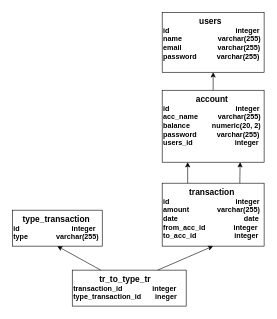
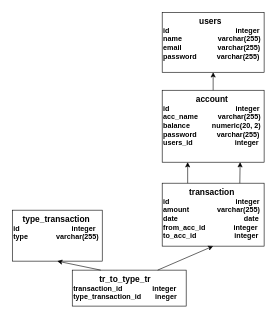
  <mxCell id="0" />
  <mxCell id="1" parent="0" />
  <mxCell id="2" value="&lt;b&gt;&lt;font&gt;&amp;nbsp; &amp;nbsp; &amp;nbsp; &amp;nbsp; &amp;nbsp; &amp;nbsp; &amp;nbsp; &amp;nbsp; &amp;nbsp; &lt;font style=&quot;font-size: 14px&quot;&gt;users&lt;/font&gt;&lt;br&gt;id&amp;nbsp; &amp;nbsp; &amp;nbsp; &amp;nbsp; &amp;nbsp; &amp;nbsp; &amp;nbsp; &amp;nbsp; &amp;nbsp; &amp;nbsp; &amp;nbsp; &amp;nbsp; &amp;nbsp; &amp;nbsp; &amp;nbsp; &amp;nbsp; &amp;nbsp;integer&lt;br&gt;name&amp;nbsp; &amp;nbsp; &amp;nbsp; &amp;nbsp; &amp;nbsp; &amp;nbsp; &amp;nbsp; &amp;nbsp; &amp;nbsp; varchar(255)&lt;br&gt;&lt;/font&gt;&lt;/b&gt;&lt;b&gt;&lt;font&gt;email&amp;nbsp; &amp;nbsp; &amp;nbsp; &amp;nbsp; &amp;nbsp; &amp;nbsp; &amp;nbsp; &amp;nbsp; &amp;nbsp; varchar(255)&lt;br&gt;password&amp;nbsp; &amp;nbsp; &amp;nbsp; &amp;nbsp; &amp;nbsp;&amp;nbsp;&lt;/font&gt;&lt;/b&gt;&lt;b&gt;varchar(255)&lt;/b&gt;&lt;b&gt;&lt;font&gt;&lt;br&gt;&lt;/font&gt;&lt;/b&gt;&lt;b&gt;&lt;font&gt;&lt;br&gt;&lt;br&gt;&lt;/font&gt;&lt;/b&gt;" style="rounded=0;whiteSpace=wrap;html=1;horizontal=1;verticalAlign=top;align=left;" parent="1" vertex="1"><mxGeometry x="270" y="20" width="170" height="100" as="geometry" /></mxCell>
  <mxCell id="3" value="&lt;b&gt;&lt;font style=&quot;font-size: 14px&quot;&gt;&amp;nbsp; &amp;nbsp; &amp;nbsp; &amp;nbsp; &amp;nbsp; &amp;nbsp; &amp;nbsp; account&lt;/font&gt;&lt;br&gt;id&amp;nbsp; &amp;nbsp; &amp;nbsp; &amp;nbsp; &amp;nbsp; &amp;nbsp; &amp;nbsp; &amp;nbsp; &amp;nbsp; &amp;nbsp; &amp;nbsp; &amp;nbsp; &amp;nbsp; &amp;nbsp; &amp;nbsp; &amp;nbsp; &amp;nbsp;integer&lt;br&gt;acc_name&amp;nbsp; &amp;nbsp; &amp;nbsp; &amp;nbsp; &amp;nbsp; varchar(255)&lt;br&gt;&lt;/b&gt;&lt;b&gt;balance&amp;nbsp; &amp;nbsp; &amp;nbsp; &amp;nbsp; &amp;nbsp; &amp;nbsp;numeric(20, 2)&lt;br&gt;password&amp;nbsp; &amp;nbsp; &amp;nbsp; &amp;nbsp; &amp;nbsp;&amp;nbsp;&lt;/b&gt;&lt;b&gt;varchar(255)&lt;br&gt;&lt;/b&gt;&lt;b&gt;users_id&amp;nbsp; &amp;nbsp; &amp;nbsp; &amp;nbsp; &amp;nbsp; &amp;nbsp; &amp;nbsp; &amp;nbsp; &amp;nbsp; &amp;nbsp; &amp;nbsp;integer&lt;br&gt;&lt;/b&gt;&lt;b&gt;&lt;br&gt;&lt;/b&gt;" style="rounded=0;whiteSpace=wrap;html=1;align=left;verticalAlign=top;" parent="1" vertex="1"><mxGeometry x="270" y="150" width="170" height="120" as="geometry" /></mxCell>
  <mxCell id="4" value="&lt;b&gt;&lt;font&gt;&amp;nbsp; &amp;nbsp; &amp;nbsp; &amp;nbsp; &amp;nbsp; &amp;nbsp; &amp;nbsp;&lt;span style=&quot;font-size: 14px&quot;&gt;tr_to_type_tr&lt;/span&gt;&lt;/font&gt;&lt;/b&gt;&lt;b&gt;&lt;br&gt;transaction_id&amp;nbsp; &amp;nbsp; &amp;nbsp; &amp;nbsp; &amp;nbsp; &amp;nbsp; &amp;nbsp; &amp;nbsp;integer&amp;nbsp;&lt;br&gt;&lt;/b&gt;&lt;b&gt;type_transaction_id&amp;nbsp; &amp;nbsp; &amp;nbsp; &amp;nbsp;ineger&amp;nbsp; &amp;nbsp; &amp;nbsp;&lt;/b&gt;&lt;b&gt;&lt;br&gt;&lt;/b&gt;" style="rounded=0;whiteSpace=wrap;html=1;align=left;verticalAlign=top;" parent="1" vertex="1"><mxGeometry x="120" y="450" width="190" height="60" as="geometry" /></mxCell>
  <mxCell id="5" value="&lt;b&gt;&lt;font&gt;&amp;nbsp; &amp;nbsp; &amp;nbsp; &amp;nbsp; &amp;nbsp; &amp;nbsp; &amp;nbsp;&lt;font style=&quot;font-size: 14px&quot;&gt;transaction&lt;/font&gt;&lt;/font&gt;&lt;br&gt;id&amp;nbsp; &amp;nbsp; &amp;nbsp; &amp;nbsp; &amp;nbsp; &amp;nbsp; &amp;nbsp; &amp;nbsp; &amp;nbsp; &amp;nbsp; &amp;nbsp; &amp;nbsp; &amp;nbsp; &amp;nbsp; &amp;nbsp; &amp;nbsp; &amp;nbsp;integer&lt;/b&gt;&lt;b&gt;&lt;br&gt;amount&amp;nbsp; &amp;nbsp; &amp;nbsp; &amp;nbsp; &amp;nbsp; &amp;nbsp; &amp;nbsp;&amp;nbsp;&lt;/b&gt;&lt;b&gt;varchar(255)&lt;br&gt;&lt;/b&gt;&lt;b&gt;date&amp;nbsp; &amp;nbsp; &amp;nbsp; &amp;nbsp; &amp;nbsp; &amp;nbsp; &amp;nbsp; &amp;nbsp; &amp;nbsp; &amp;nbsp; &amp;nbsp; &amp;nbsp; &amp;nbsp; &amp;nbsp; &amp;nbsp; &amp;nbsp; &amp;nbsp;&lt;/b&gt;&lt;b&gt;date&lt;br&gt;from_acc_id&amp;nbsp; &amp;nbsp; &amp;nbsp; &amp;nbsp; &amp;nbsp; &amp;nbsp; &amp;nbsp; integer&amp;nbsp;&lt;br&gt;to_acc_id&amp;nbsp; &amp;nbsp; &amp;nbsp; &amp;nbsp; &amp;nbsp; &amp;nbsp; &amp;nbsp; &amp;nbsp; &amp;nbsp; &amp;nbsp;integer&lt;br&gt;&lt;/b&gt;" style="rounded=0;whiteSpace=wrap;html=1;align=left;verticalAlign=top;" parent="1" vertex="1"><mxGeometry x="270" y="305" width="170" height="105" as="geometry" /></mxCell>
  <mxCell id="6" value="" style="endArrow=classic;html=1;exitX=0.5;exitY=0;exitDx=0;exitDy=0;" parent="1" source="3" target="2" edge="1"><mxGeometry width="50" height="50" relative="1" as="geometry"><mxPoint x="110" y="700" as="sourcePoint" /><mxPoint x="40" y="270" as="targetPoint" /></mxGeometry></mxCell>
  <mxCell id="7" value="" style="endArrow=classic;html=1;" parent="1" edge="1"><mxGeometry width="50" height="50" relative="1" as="geometry"><mxPoint x="399.5" y="305" as="sourcePoint" /><mxPoint x="400" y="270" as="targetPoint" /></mxGeometry></mxCell>
  <mxCell id="8" value="" style="endArrow=classic;html=1;entryX=0.5;entryY=1;entryDx=0;entryDy=0;exitX=0.75;exitY=0;exitDx=0;exitDy=0;" parent="1" source="4" target="5" edge="1"><mxGeometry width="50" height="50" relative="1" as="geometry"><mxPoint x="400" y="470" as="sourcePoint" /><mxPoint x="215" y="80" as="targetPoint" /></mxGeometry></mxCell>
  <mxCell id="9" value="" style="endArrow=classic;html=1;entryX=0.25;entryY=1;entryDx=0;entryDy=0;exitX=0.25;exitY=0;exitDx=0;exitDy=0;" parent="1" source="5" target="3" edge="1"><mxGeometry width="50" height="50" relative="1" as="geometry"><mxPoint x="200" y="370" as="sourcePoint" /><mxPoint x="170" y="540" as="targetPoint" /></mxGeometry></mxCell>
- <mxCell id="10" value="&lt;div style=&quot;text-align: left&quot;&gt;&lt;b&gt;&lt;font style=&quot;font-size: 14px&quot;&gt;&amp;nbsp; &amp;nbsp; type_transaction&lt;/font&gt;&lt;/b&gt;&lt;/div&gt;&lt;div style=&quot;text-align: left&quot;&gt;&lt;b&gt;id&amp;nbsp; &amp;nbsp; &amp;nbsp; &amp;nbsp; &amp;nbsp; &amp;nbsp; &amp;nbsp; &amp;nbsp; &amp;nbsp; &amp;nbsp; &amp;nbsp; &amp;nbsp; &amp;nbsp; integer&lt;/b&gt;&lt;/div&gt;&lt;div style=&quot;text-align: left&quot;&gt;&lt;b&gt;type&amp;nbsp; &amp;nbsp; &amp;nbsp; &amp;nbsp; &amp;nbsp; &amp;nbsp; &amp;nbsp; varchar(255)&lt;/b&gt;&lt;/div&gt;" style="rounded=0;whiteSpace=wrap;html=1;verticalAlign=top;align=left;" parent="1" vertex="1"><mxGeometry x="20" y="350" width="150" height="60" as="geometry" /></mxCell>
+ <mxCell id="10" value="&lt;div style=&quot;text-align: left&quot;&gt;&lt;b&gt;&lt;font style=&quot;font-size: 14px&quot;&gt;&amp;nbsp; &amp;nbsp; type_transaction&lt;/font&gt;&lt;/b&gt;&lt;/div&gt;&lt;div style=&quot;text-align: left&quot;&gt;&lt;b&gt;id&amp;nbsp; &amp;nbsp; &amp;nbsp; &amp;nbsp; &amp;nbsp; &amp;nbsp; &amp;nbsp; &amp;nbsp; &amp;nbsp; &amp;nbsp; &amp;nbsp; &amp;nbsp; &amp;nbsp; integer&lt;/b&gt;&lt;/div&gt;&lt;div style=&quot;text-align: left&quot;&gt;&lt;b&gt;type&amp;nbsp; &amp;nbsp; &amp;nbsp; &amp;nbsp; &amp;nbsp; &amp;nbsp; &amp;nbsp; varchar(255)&lt;/b&gt;&lt;/div&gt;" style="rounded=0;whiteSpace=wrap;html=1;verticalAlign=top;align=left;" parent="1" vertex="1"><mxGeometry x="20" y="350" width="150" height="85" as="geometry" /></mxCell>
  <mxCell id="11" value="" style="endArrow=classic;html=1;exitX=0.25;exitY=0;exitDx=0;exitDy=0;entryX=0.5;entryY=1;entryDx=0;entryDy=0;" parent="1" source="4" target="10" edge="1"><mxGeometry width="50" height="50" relative="1" as="geometry"><mxPoint x="95" y="440" as="sourcePoint" /><mxPoint x="145" y="390" as="targetPoint" /></mxGeometry></mxCell>
